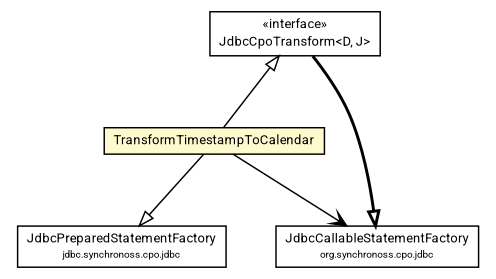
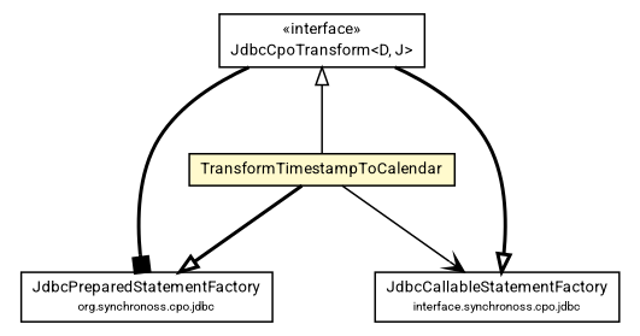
  digraph {
    fontname=Roboto
    node [fontcolor=black fontname=Roboto fontsize=9.0 shape=plaintext]
    edge [fontname=Roboto fontsize=10.0 headport=p labelfontname=Helvetica labelfontsize=10 style=solid tailport=p arrowhead=onormal color=black fontcolor=black]
    n1 [label=<<table border="0" cellborder="1" cellspacing="0" cellpadding="2" port="p" href="./JdbcCpoTransform.html"> 		<tr><td><table border="0" cellspacing="0" cellpadding="1"> 			<tr><td> &laquo;interface&raquo; </td></tr> 			<tr><td> JdbcCpoTransform&lt;D, J&gt; </td></tr> 		</table></td></tr> 		</table>>]
    n2 [label=<<table border="0" cellborder="1" cellspacing="0" cellpadding="2" port="p" bgcolor="lemonChiffon" href="./TransformTimestampToCalendar.html"> 		<tr><td><table border="0" cellspacing="0" cellpadding="1"> 			<tr><td> TransformTimestampToCalendar </td></tr> 		</table></td></tr> 		</table>>]
-   n3 [label=<<table border="0" cellborder="1" cellspacing="0" cellpadding="2" port="p" href="../../jdbc/JdbcPreparedStatementFactory.html"> 		<tr><td><table border="0" cellspacing="0" cellpadding="1"> 			<tr><td> JdbcPreparedStatementFactory </td></tr> 			<tr><td><font point-size="7.0"> jdbc.synchronoss.cpo.jdbc </font></td></tr> 		</table></td></tr> 		</table>>]
-   n4 [label=<<table border="0" cellborder="1" cellspacing="0" cellpadding="2" port="p" href="../../jdbc/JdbcCallableStatementFactory.html"> 		<tr><td><table border="0" cellspacing="0" cellpadding="1"> 			<tr><td> JdbcCallableStatementFactory </td></tr> 			<tr><td><font point-size="7.0"> org.synchronoss.cpo.jdbc </font></td></tr> 		</table></td></tr> 		</table>>]
+   n3 [label=<<table border="0" cellborder="1" cellspacing="0" cellpadding="2" port="p" href="../../jdbc/JdbcPreparedStatementFactory.html"> 		<tr><td><table border="0" cellspacing="0" cellpadding="1"> 			<tr><td> JdbcPreparedStatementFactory </td></tr> 			<tr><td><font point-size="7.0"> org.synchronoss.cpo.jdbc </font></td></tr> 		</table></td></tr> 		</table>>]
+   n4 [label=<<table border="0" cellborder="1" cellspacing="0" cellpadding="2" port="p" href="../../jdbc/JdbcCallableStatementFactory.html"> 		<tr><td><table border="0" cellspacing="0" cellpadding="1"> 			<tr><td> JdbcCallableStatementFactory </td></tr> 			<tr><td><font point-size="7.0"> interface.synchronoss.cpo.jdbc </font></td></tr> 		</table></td></tr> 		</table>>]
    n1 -> n2 [arrowtail=empty dir=back fontsize=10 arrowhead="" color="" fontcolor=""]
+   n1 -> n3 [arrowhead=box style=bold]
    n1 -> n4 [style=bold]
-   n2 -> n3
+   n2 -> n3 [style=bold]
    n2 -> n4 [arrowhead=vee]
  }
